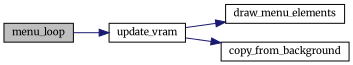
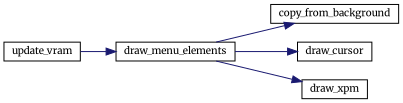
  digraph {
    fontname=Merriweather
    rankdir=LR
    node [color=black fillcolor=white fontname=Merriweather fontsize=10 shape=record style=filled]
    edge [color=midnightblue fontname=Merriweather fontsize=10 labelfontname=Helvetica labelfontsize=10 style=solid]
-   n1 [fillcolor=grey75 fontcolor=black height=0.2 label=menu_loop width=0.4]
    n2 [height=0.2 label=update_vram width=0.4]
    n3 [height=0.2 label=draw_menu_elements width=0.4]
    n4 [height=0.2 label=copy_from_background width=0.4]
-   n1 -> n2
+   n5 [height=0.2 label=draw_cursor width=0.4]
+   n6 [height=0.2 label=draw_xpm width=0.4]
    n2 -> n3
-   n2 -> n4
+   n3 -> n4
+   n3 -> n5
+   n3 -> n6
  }
